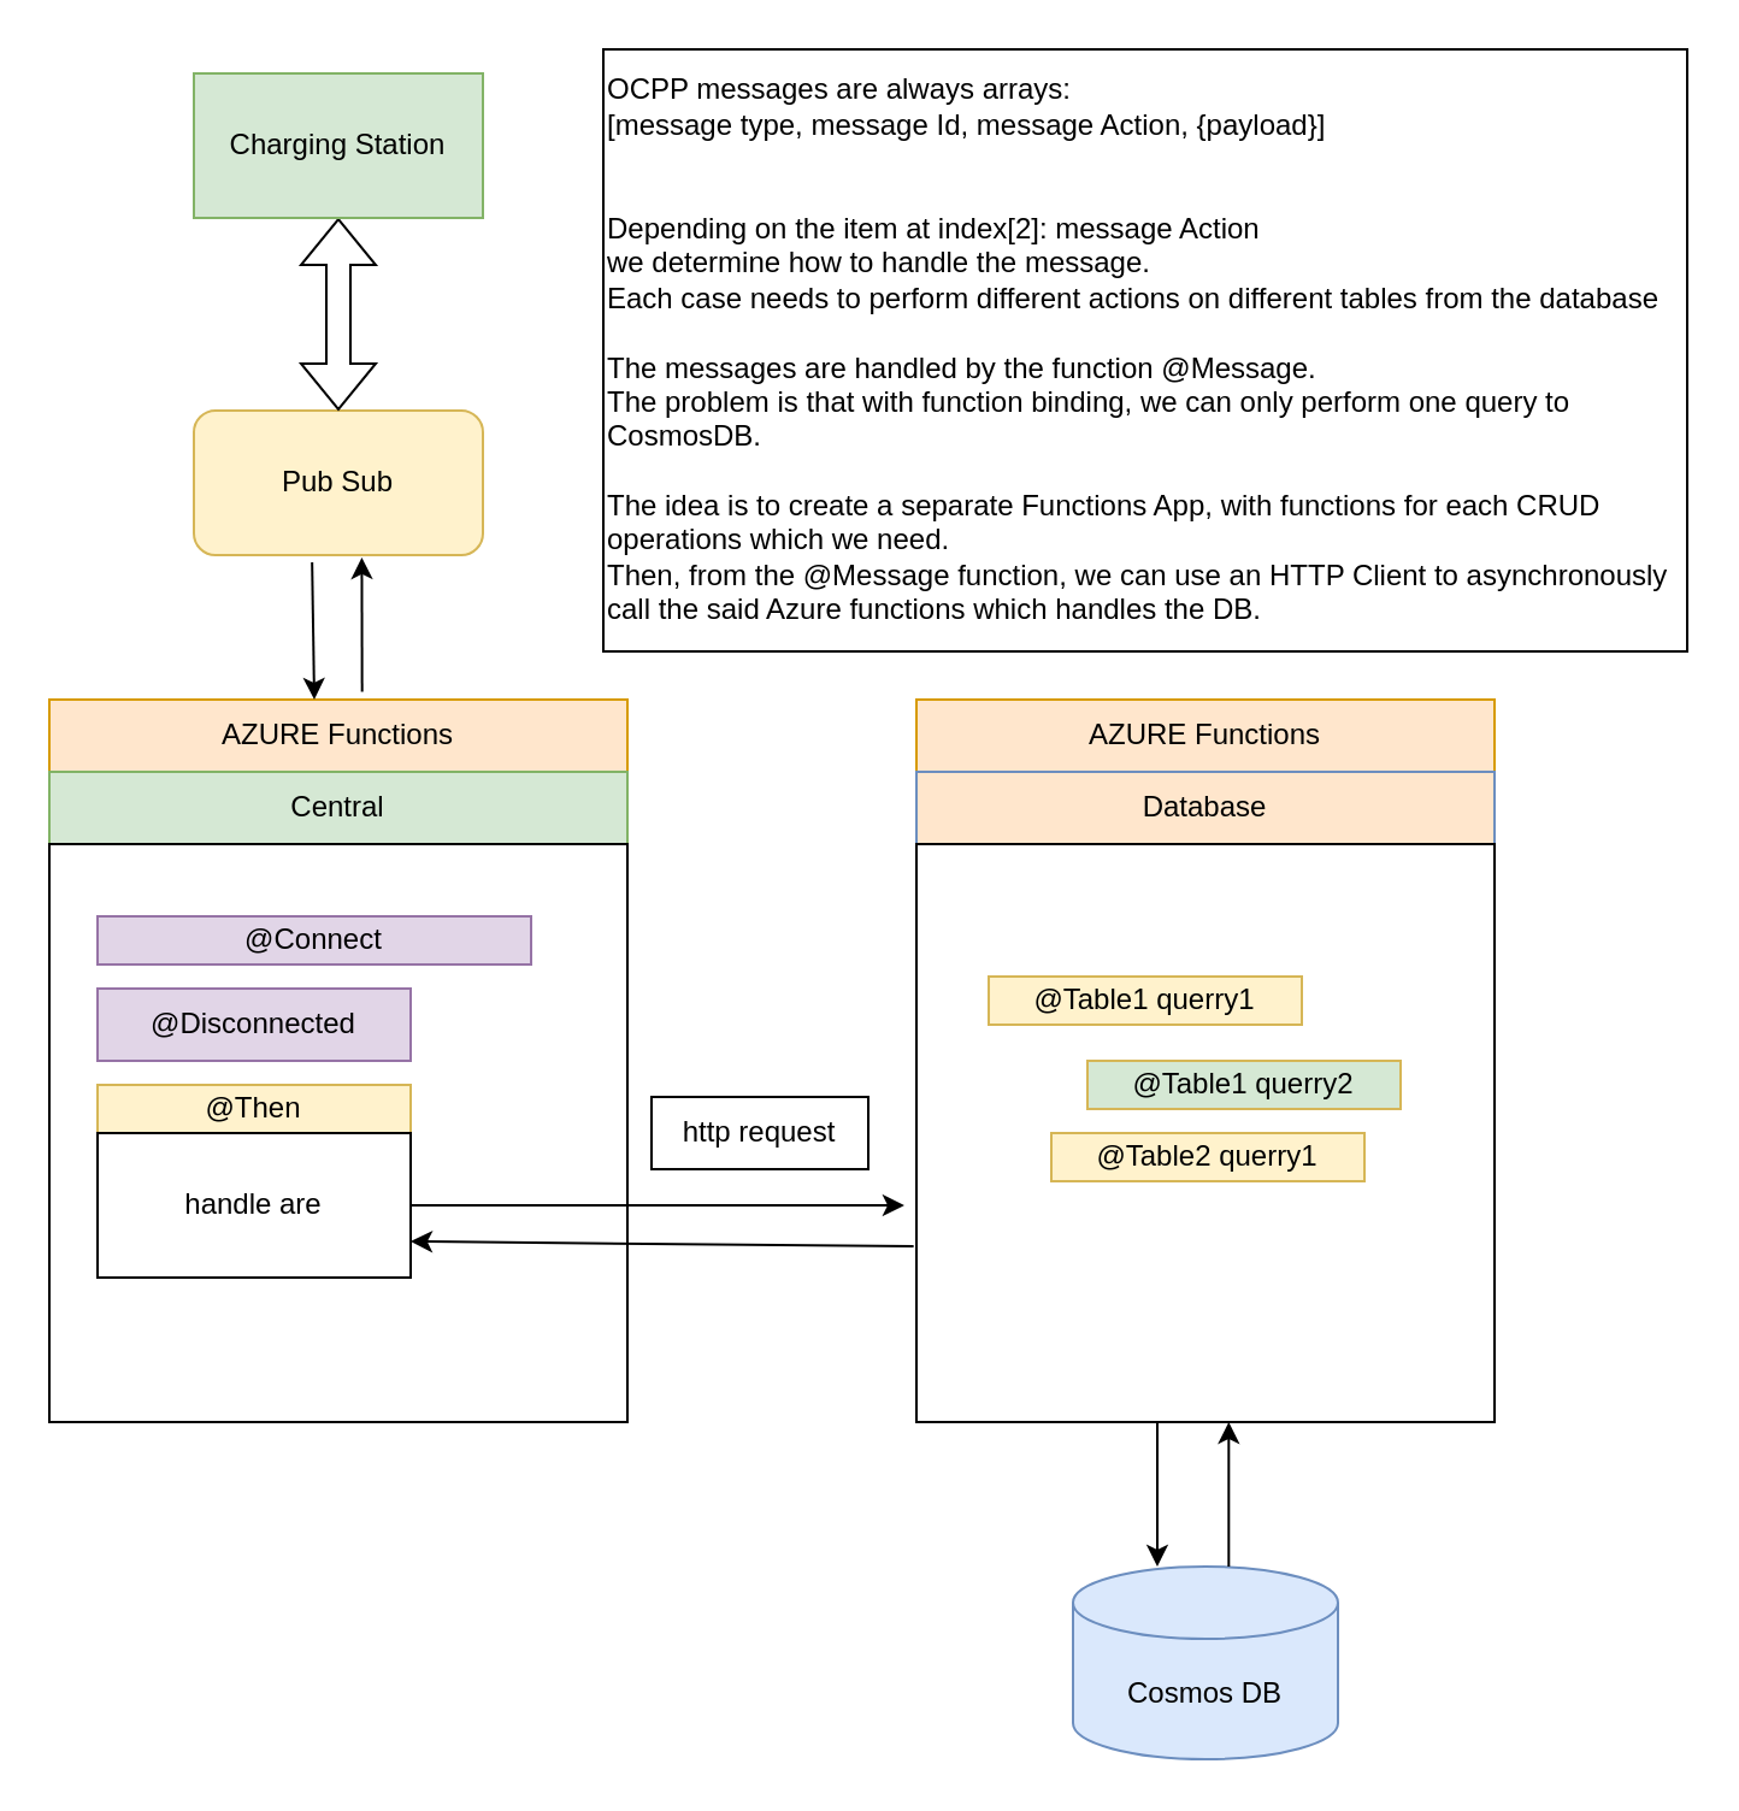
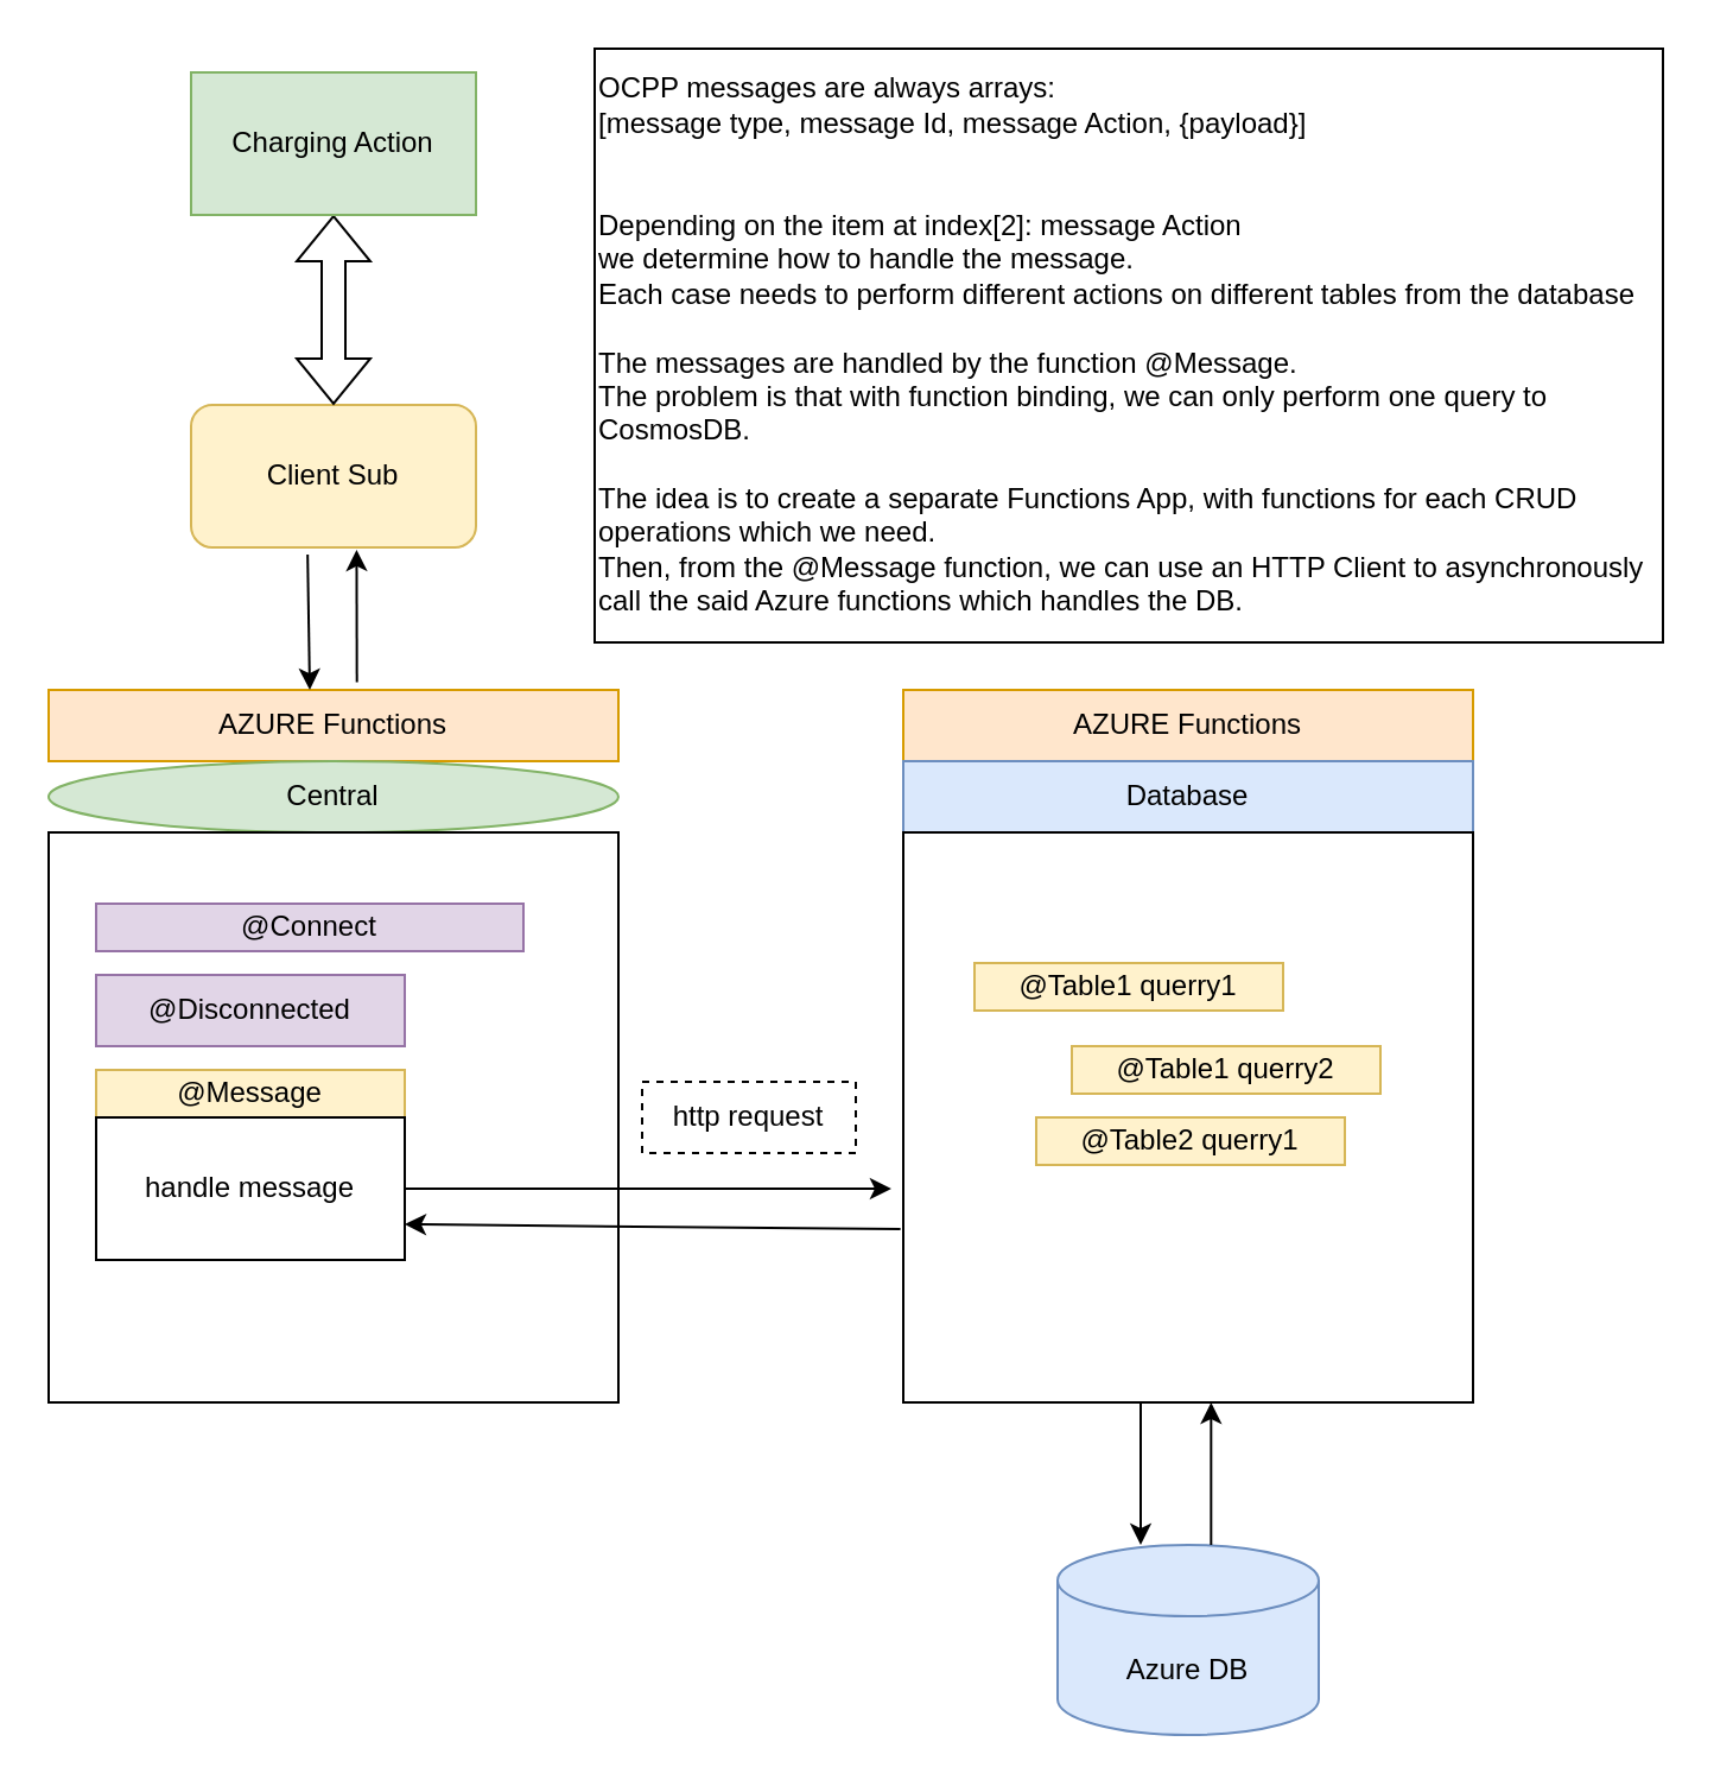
  <mxCell id="0" />
  <mxCell id="1" parent="0" />
  <mxCell id="2" value="&lt;div&gt;AZURE Functions&lt;/div&gt;" style="rounded=0;whiteSpace=wrap;html=1;fillColor=#ffe6cc;strokeColor=#d79b00;" parent="1" vertex="1"><mxGeometry x="20" y="290" width="240" height="30" as="geometry" /></mxCell>
- <mxCell id="3" value="Central" style="rounded=0;whiteSpace=wrap;html=1;fillColor=#d5e8d4;strokeColor=#82b366;" parent="1" vertex="1"><mxGeometry x="20" y="320" width="240" height="30" as="geometry" /></mxCell>
+ <mxCell id="3" value="Central" style="ellipse;whiteSpace=wrap;html=1;fillColor=#d5e8d4;strokeColor=#82b366;" parent="1" vertex="1"><mxGeometry x="20" y="320" width="240" height="30" as="geometry" /></mxCell>
  <mxCell id="4" value="&lt;div&gt;AZURE Functions&lt;/div&gt;" style="rounded=0;whiteSpace=wrap;html=1;fillColor=#ffe6cc;strokeColor=#d79b00;" parent="1" vertex="1"><mxGeometry x="380" y="290" width="240" height="30" as="geometry" /></mxCell>
- <mxCell id="5" value="Database" style="rounded=0;whiteSpace=wrap;html=1;fillColor=#ffe6cc;strokeColor=#6c8ebf;" parent="1" vertex="1"><mxGeometry x="380" y="320" width="240" height="30" as="geometry" /></mxCell>
+ <mxCell id="5" value="Database" style="rounded=0;whiteSpace=wrap;html=1;fillColor=#dae8fc;strokeColor=#6c8ebf;" parent="1" vertex="1"><mxGeometry x="380" y="320" width="240" height="30" as="geometry" /></mxCell>
  <mxCell id="6" value="" style="rounded=0;whiteSpace=wrap;html=1;" parent="1" vertex="1"><mxGeometry x="20" y="350" width="240" height="240" as="geometry" /></mxCell>
  <mxCell id="7" value="@Connect" style="rounded=0;whiteSpace=wrap;html=1;fillColor=#e1d5e7;strokeColor=#9673a6;" parent="1" vertex="1"><mxGeometry x="40" y="380" width="180" height="20" as="geometry" /></mxCell>
  <mxCell id="8" value="@Disconnected" style="rounded=0;whiteSpace=wrap;html=1;fillColor=#e1d5e7;strokeColor=#9673a6;" parent="1" vertex="1"><mxGeometry x="40" y="410" width="130" height="30" as="geometry" /></mxCell>
- <mxCell id="9" value="@Then" style="rounded=0;whiteSpace=wrap;html=1;fillColor=#fff2cc;strokeColor=#d6b656;" parent="1" vertex="1"><mxGeometry x="40" y="450" width="130" height="20" as="geometry" /></mxCell>
- <mxCell id="10" value="handle are" style="rounded=0;whiteSpace=wrap;html=1;" parent="1" vertex="1"><mxGeometry x="40" y="470" width="130" height="60" as="geometry" /></mxCell>
+ <mxCell id="9" value="@Message" style="rounded=0;whiteSpace=wrap;html=1;fillColor=#fff2cc;strokeColor=#d6b656;" parent="1" vertex="1"><mxGeometry x="40" y="450" width="130" height="20" as="geometry" /></mxCell>
+ <mxCell id="10" value="handle message" style="rounded=0;whiteSpace=wrap;html=1;" parent="1" vertex="1"><mxGeometry x="40" y="470" width="130" height="60" as="geometry" /></mxCell>
  <mxCell id="11" value="" style="rounded=0;whiteSpace=wrap;html=1;" parent="1" vertex="1"><mxGeometry x="380" y="350" width="240" height="240" as="geometry" /></mxCell>
  <mxCell id="12" style="edgeStyle=orthogonalEdgeStyle;rounded=0;orthogonalLoop=1;jettySize=auto;html=1;exitX=1;exitY=0.5;exitDx=0;exitDy=0;entryX=-0.021;entryY=0.625;entryDx=0;entryDy=0;entryPerimeter=0;" parent="1" source="10" target="11" edge="1"><mxGeometry relative="1" as="geometry" /></mxCell>
- <mxCell id="13" value="http request" style="rounded=0;whiteSpace=wrap;html=1;" parent="1" vertex="1"><mxGeometry x="270" y="455" width="90" height="30" as="geometry" /></mxCell>
+ <mxCell id="13" value="http request" style="rounded=0;whiteSpace=wrap;html=1;dashed=1;" parent="1" vertex="1"><mxGeometry x="270" y="455" width="90" height="30" as="geometry" /></mxCell>
  <mxCell id="14" value="@Table1 querry1" style="rounded=0;whiteSpace=wrap;html=1;fillColor=#fff2cc;strokeColor=#d6b656;" parent="1" vertex="1"><mxGeometry x="410" y="405" width="130" height="20" as="geometry" /></mxCell>
- <mxCell id="15" value="@Table1 querry2" style="rounded=0;whiteSpace=wrap;html=1;fillColor=#d5e8d4;strokeColor=#d6b656;" parent="1" vertex="1"><mxGeometry x="451" y="440" width="130" height="20" as="geometry" /></mxCell>
+ <mxCell id="15" value="@Table1 querry2" style="rounded=0;whiteSpace=wrap;html=1;fillColor=#fff2cc;strokeColor=#d6b656;" parent="1" vertex="1"><mxGeometry x="451" y="440" width="130" height="20" as="geometry" /></mxCell>
  <mxCell id="16" value="@Table2 querry1" style="rounded=0;whiteSpace=wrap;html=1;fillColor=#fff2cc;strokeColor=#d6b656;" parent="1" vertex="1"><mxGeometry x="436" y="470" width="130" height="20" as="geometry" /></mxCell>
  <mxCell id="17" value="" style="endArrow=classic;html=1;rounded=0;entryX=1;entryY=0.75;entryDx=0;entryDy=0;exitX=-0.005;exitY=0.696;exitDx=0;exitDy=0;exitPerimeter=0;" parent="1" source="11" target="10" edge="1"><mxGeometry width="50" height="50" relative="1" as="geometry"><mxPoint x="330" y="560" as="sourcePoint" /><mxPoint x="390" y="490" as="targetPoint" /></mxGeometry></mxCell>
- <mxCell id="18" value="Cosmos DB" style="shape=cylinder3;whiteSpace=wrap;html=1;boundedLbl=1;backgroundOutline=1;size=15;fillColor=#dae8fc;strokeColor=#6c8ebf;" parent="1" vertex="1"><mxGeometry x="445" y="650" width="110" height="80" as="geometry" /></mxCell>
+ <mxCell id="18" value="Azure DB" style="shape=cylinder3;whiteSpace=wrap;html=1;boundedLbl=1;backgroundOutline=1;size=15;fillColor=#dae8fc;strokeColor=#6c8ebf;" parent="1" vertex="1"><mxGeometry x="445" y="650" width="110" height="80" as="geometry" /></mxCell>
  <mxCell id="19" value="" style="endArrow=classic;html=1;rounded=0;" parent="1" edge="1"><mxGeometry width="50" height="50" relative="1" as="geometry"><mxPoint x="480" y="590" as="sourcePoint" /><mxPoint x="480" y="650" as="targetPoint" /></mxGeometry></mxCell>
  <mxCell id="20" value="" style="endArrow=classic;html=1;rounded=0;" parent="1" edge="1"><mxGeometry width="50" height="50" relative="1" as="geometry"><mxPoint x="509.66" y="650" as="sourcePoint" /><mxPoint x="509.66" y="590" as="targetPoint" /></mxGeometry></mxCell>
- <mxCell id="21" value="Pub Sub" style="rounded=1;whiteSpace=wrap;html=1;fillColor=#fff2cc;strokeColor=#d6b656;" parent="1" vertex="1"><mxGeometry x="80" y="170" width="120" height="60" as="geometry" /></mxCell>
+ <mxCell id="21" value="Client Sub" style="rounded=1;whiteSpace=wrap;html=1;fillColor=#fff2cc;strokeColor=#d6b656;" parent="1" vertex="1"><mxGeometry x="80" y="170" width="120" height="60" as="geometry" /></mxCell>
  <mxCell id="22" value="" style="shape=flexArrow;endArrow=classic;startArrow=classic;html=1;rounded=0;exitX=0.5;exitY=0;exitDx=0;exitDy=0;" parent="1" source="21" edge="1"><mxGeometry width="100" height="100" relative="1" as="geometry"><mxPoint x="40" y="190" as="sourcePoint" /><mxPoint x="140" y="90" as="targetPoint" /></mxGeometry></mxCell>
- <mxCell id="23" value="Charging Station" style="rounded=0;whiteSpace=wrap;html=1;fillColor=#d5e8d4;strokeColor=#82b366;" parent="1" vertex="1"><mxGeometry x="80" y="30" width="120" height="60" as="geometry" /></mxCell>
+ <mxCell id="23" value="Charging Action" style="rounded=0;whiteSpace=wrap;html=1;fillColor=#d5e8d4;strokeColor=#82b366;" parent="1" vertex="1"><mxGeometry x="80" y="30" width="120" height="60" as="geometry" /></mxCell>
  <mxCell id="24" value="" style="endArrow=classic;html=1;rounded=0;exitX=0.409;exitY=1.05;exitDx=0;exitDy=0;exitPerimeter=0;" parent="1" source="21" edge="1"><mxGeometry width="50" height="50" relative="1" as="geometry"><mxPoint x="129.66" y="240" as="sourcePoint" /><mxPoint x="130" y="290" as="targetPoint" /></mxGeometry></mxCell>
  <mxCell id="25" value="" style="endArrow=classic;html=1;rounded=0;exitX=0.541;exitY=-0.107;exitDx=0;exitDy=0;exitPerimeter=0;entryX=0.581;entryY=1.016;entryDx=0;entryDy=0;entryPerimeter=0;" parent="1" source="2" target="21" edge="1"><mxGeometry width="50" height="50" relative="1" as="geometry"><mxPoint x="170" y="280" as="sourcePoint" /><mxPoint x="149.66" y="240" as="targetPoint" /></mxGeometry></mxCell>
  <mxCell id="26" value="&lt;div align=&quot;left&quot;&gt;OCPP messages are always arrays:&lt;br&gt;&lt;/div&gt;&lt;div align=&quot;left&quot;&gt;[message type, message Id, message Action, {payload}]&lt;br&gt;&lt;/div&gt;&lt;br&gt;&lt;br&gt;&lt;div&gt;Depending on the item at index[2]: message Action&lt;/div&gt;&lt;div&gt;we determine how to handle the message.&lt;br&gt;Each case needs to perform different actions on different tables from the database&lt;br&gt;&lt;br&gt;The messages are handled by the function @Message.&lt;/div&gt;&lt;div&gt;The problem is that with function binding, we can only perform one query to CosmosDB.&lt;br&gt;&lt;br&gt;The idea is to create a separate Functions App, with functions for each CRUD operations which we need.&lt;br&gt;Then, from the @Message function, we can use an HTTP Client to asynchronously&lt;br&gt;call the said Azure functions which handles the DB.&lt;br&gt;&lt;/div&gt;" style="rounded=0;whiteSpace=wrap;html=1;align=left;" vertex="1" parent="1"><mxGeometry x="250" y="20" width="450" height="250" as="geometry" /></mxCell>
